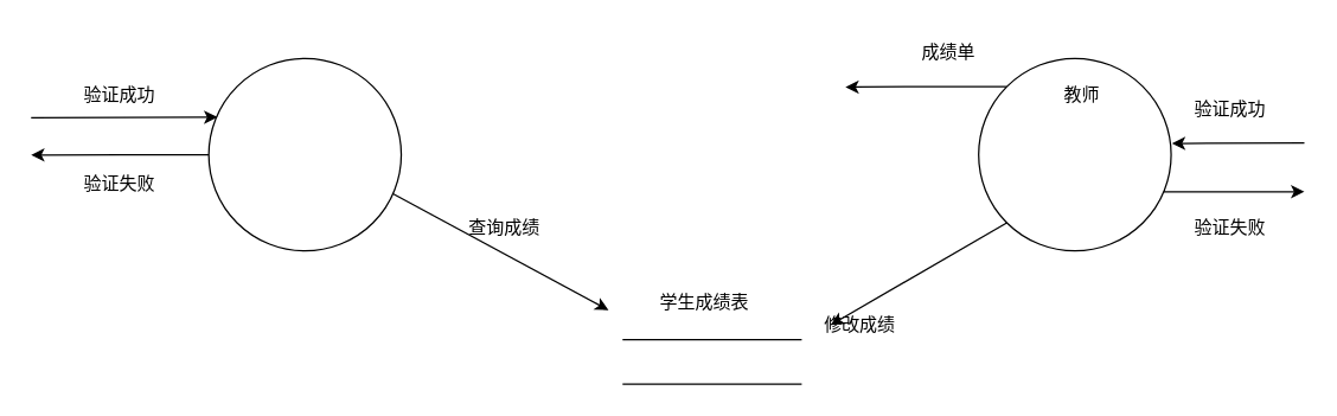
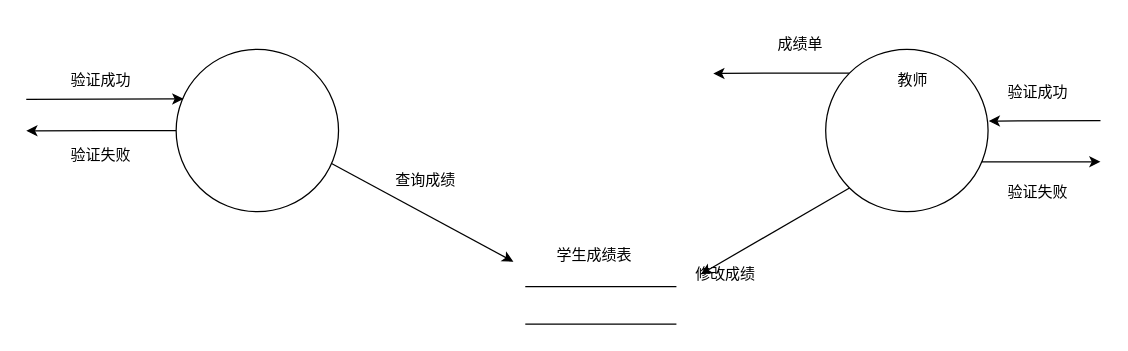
  <mxCell id="0" />
  <mxCell id="1" parent="0" />
  <mxCell id="2" style="edgeStyle=orthogonalEdgeStyle;rounded=0;orthogonalLoop=1;jettySize=auto;html=1;exitX=0;exitY=0.5;exitDx=0;exitDy=0;" edge="1" parent="1" source="3"><mxGeometry relative="1" as="geometry"><mxPoint x="20" y="104.235" as="targetPoint" /></mxGeometry></mxCell>
  <mxCell id="3" value="" style="ellipse;whiteSpace=wrap;html=1;aspect=fixed;" vertex="1" parent="1"><mxGeometry x="140" y="39" width="130" height="130" as="geometry" /></mxCell>
  <mxCell id="4" style="edgeStyle=orthogonalEdgeStyle;rounded=0;orthogonalLoop=1;jettySize=auto;html=1;exitX=0;exitY=0;exitDx=0;exitDy=0;" edge="1" parent="1" source="6"><mxGeometry relative="1" as="geometry"><mxPoint x="570" y="58.353" as="targetPoint" /></mxGeometry></mxCell>
  <mxCell id="5" style="edgeStyle=orthogonalEdgeStyle;rounded=0;orthogonalLoop=1;jettySize=auto;html=1;exitX=0.961;exitY=0.682;exitDx=0;exitDy=0;exitPerimeter=0;" edge="1" parent="1" source="6"><mxGeometry relative="1" as="geometry"><mxPoint x="880" y="129" as="targetPoint" /><mxPoint x="787" y="129" as="sourcePoint" /><Array as="points"><mxPoint x="785" y="129" /></Array></mxGeometry></mxCell>
  <mxCell id="6" value="" style="ellipse;whiteSpace=wrap;html=1;aspect=fixed;" vertex="1" parent="1"><mxGeometry x="660" y="39" width="130" height="130" as="geometry" /></mxCell>
  <mxCell id="7" value="教师" style="text;html=1;strokeColor=none;fillColor=none;align=center;verticalAlign=middle;whiteSpace=wrap;rounded=0;" vertex="1" parent="1"><mxGeometry x="700" y="49" width="60" height="30" as="geometry" /></mxCell>
  <mxCell id="8" value="" style="shape=partialRectangle;whiteSpace=wrap;html=1;left=0;right=0;fillColor=none;" vertex="1" parent="1"><mxGeometry x="420" y="229" width="120" height="30" as="geometry" /></mxCell>
  <mxCell id="9" value="学生成绩表" style="text;html=1;strokeColor=none;fillColor=none;align=center;verticalAlign=middle;whiteSpace=wrap;rounded=0;" vertex="1" parent="1"><mxGeometry x="420" y="189" width="110" height="30" as="geometry" /></mxCell>
  <mxCell id="10" value="" style="endArrow=classic;html=1;rounded=0;entryX=0.045;entryY=0.305;entryDx=0;entryDy=0;entryPerimeter=0;" edge="1" parent="1" target="3"><mxGeometry width="50" height="50" relative="1" as="geometry"><mxPoint x="20" y="79" as="sourcePoint" /><mxPoint x="0" y="79" as="targetPoint" /></mxGeometry></mxCell>
  <mxCell id="11" value="" style="endArrow=classic;html=1;rounded=0;exitX=0.957;exitY=0.703;exitDx=0;exitDy=0;exitPerimeter=0;" edge="1" parent="1" source="3"><mxGeometry width="50" height="50" relative="1" as="geometry"><mxPoint x="370" y="-1" as="sourcePoint" /><mxPoint x="410" y="209" as="targetPoint" /></mxGeometry></mxCell>
  <mxCell id="12" value="" style="endArrow=classic;html=1;rounded=0;exitX=0;exitY=1;exitDx=0;exitDy=0;" edge="1" parent="1" source="6"><mxGeometry width="50" height="50" relative="1" as="geometry"><mxPoint x="680" y="249" as="sourcePoint" /><mxPoint x="560" y="219" as="targetPoint" /></mxGeometry></mxCell>
  <mxCell id="13" value="" style="endArrow=classic;html=1;rounded=0;entryX=1.004;entryY=0.442;entryDx=0;entryDy=0;entryPerimeter=0;" edge="1" parent="1" target="6"><mxGeometry width="50" height="50" relative="1" as="geometry"><mxPoint x="880" y="96" as="sourcePoint" /><mxPoint x="900" y="49" as="targetPoint" /></mxGeometry></mxCell>
  <mxCell id="14" value="验证成功" style="text;html=1;strokeColor=none;fillColor=none;align=center;verticalAlign=middle;whiteSpace=wrap;rounded=0;" vertex="1" parent="1"><mxGeometry x="50" y="49" width="60" height="30" as="geometry" /></mxCell>
  <mxCell id="15" value="验证成功" style="text;html=1;strokeColor=none;fillColor=none;align=center;verticalAlign=middle;whiteSpace=wrap;rounded=0;" vertex="1" parent="1"><mxGeometry x="800" y="59" width="60" height="30" as="geometry" /></mxCell>
  <mxCell id="16" value="验证失败" style="text;html=1;strokeColor=none;fillColor=none;align=center;verticalAlign=middle;whiteSpace=wrap;rounded=0;" vertex="1" parent="1"><mxGeometry x="50" y="109" width="60" height="30" as="geometry" /></mxCell>
  <mxCell id="17" value="验证失败" style="text;html=1;strokeColor=none;fillColor=none;align=center;verticalAlign=middle;whiteSpace=wrap;rounded=0;" vertex="1" parent="1"><mxGeometry x="800" y="139" width="60" height="30" as="geometry" /></mxCell>
  <mxCell id="18" value="成绩单" style="text;html=1;strokeColor=none;fillColor=none;align=center;verticalAlign=middle;whiteSpace=wrap;rounded=0;" vertex="1" parent="1"><mxGeometry x="610" y="20" width="60" height="30" as="geometry" /></mxCell>
- <mxCell id="19" value="查询成绩" style="text;html=1;strokeColor=none;fillColor=none;align=center;verticalAlign=middle;whiteSpace=wrap;rounded=0;" vertex="1" parent="1"><mxGeometry x="310" y="139" width="60" height="30" as="geometry" /></mxCell>
+ <mxCell id="19" value="查询成绩" style="text;html=1;strokeColor=none;fillColor=none;align=center;verticalAlign=middle;whiteSpace=wrap;rounded=0;" vertex="1" parent="1"><mxGeometry x="310" y="129" width="60" height="30" as="geometry" /></mxCell>
  <mxCell id="20" value="修改成绩" style="text;html=1;strokeColor=none;fillColor=none;align=center;verticalAlign=middle;whiteSpace=wrap;rounded=0;" vertex="1" parent="1"><mxGeometry x="550" y="204" width="60" height="30" as="geometry" /></mxCell>
